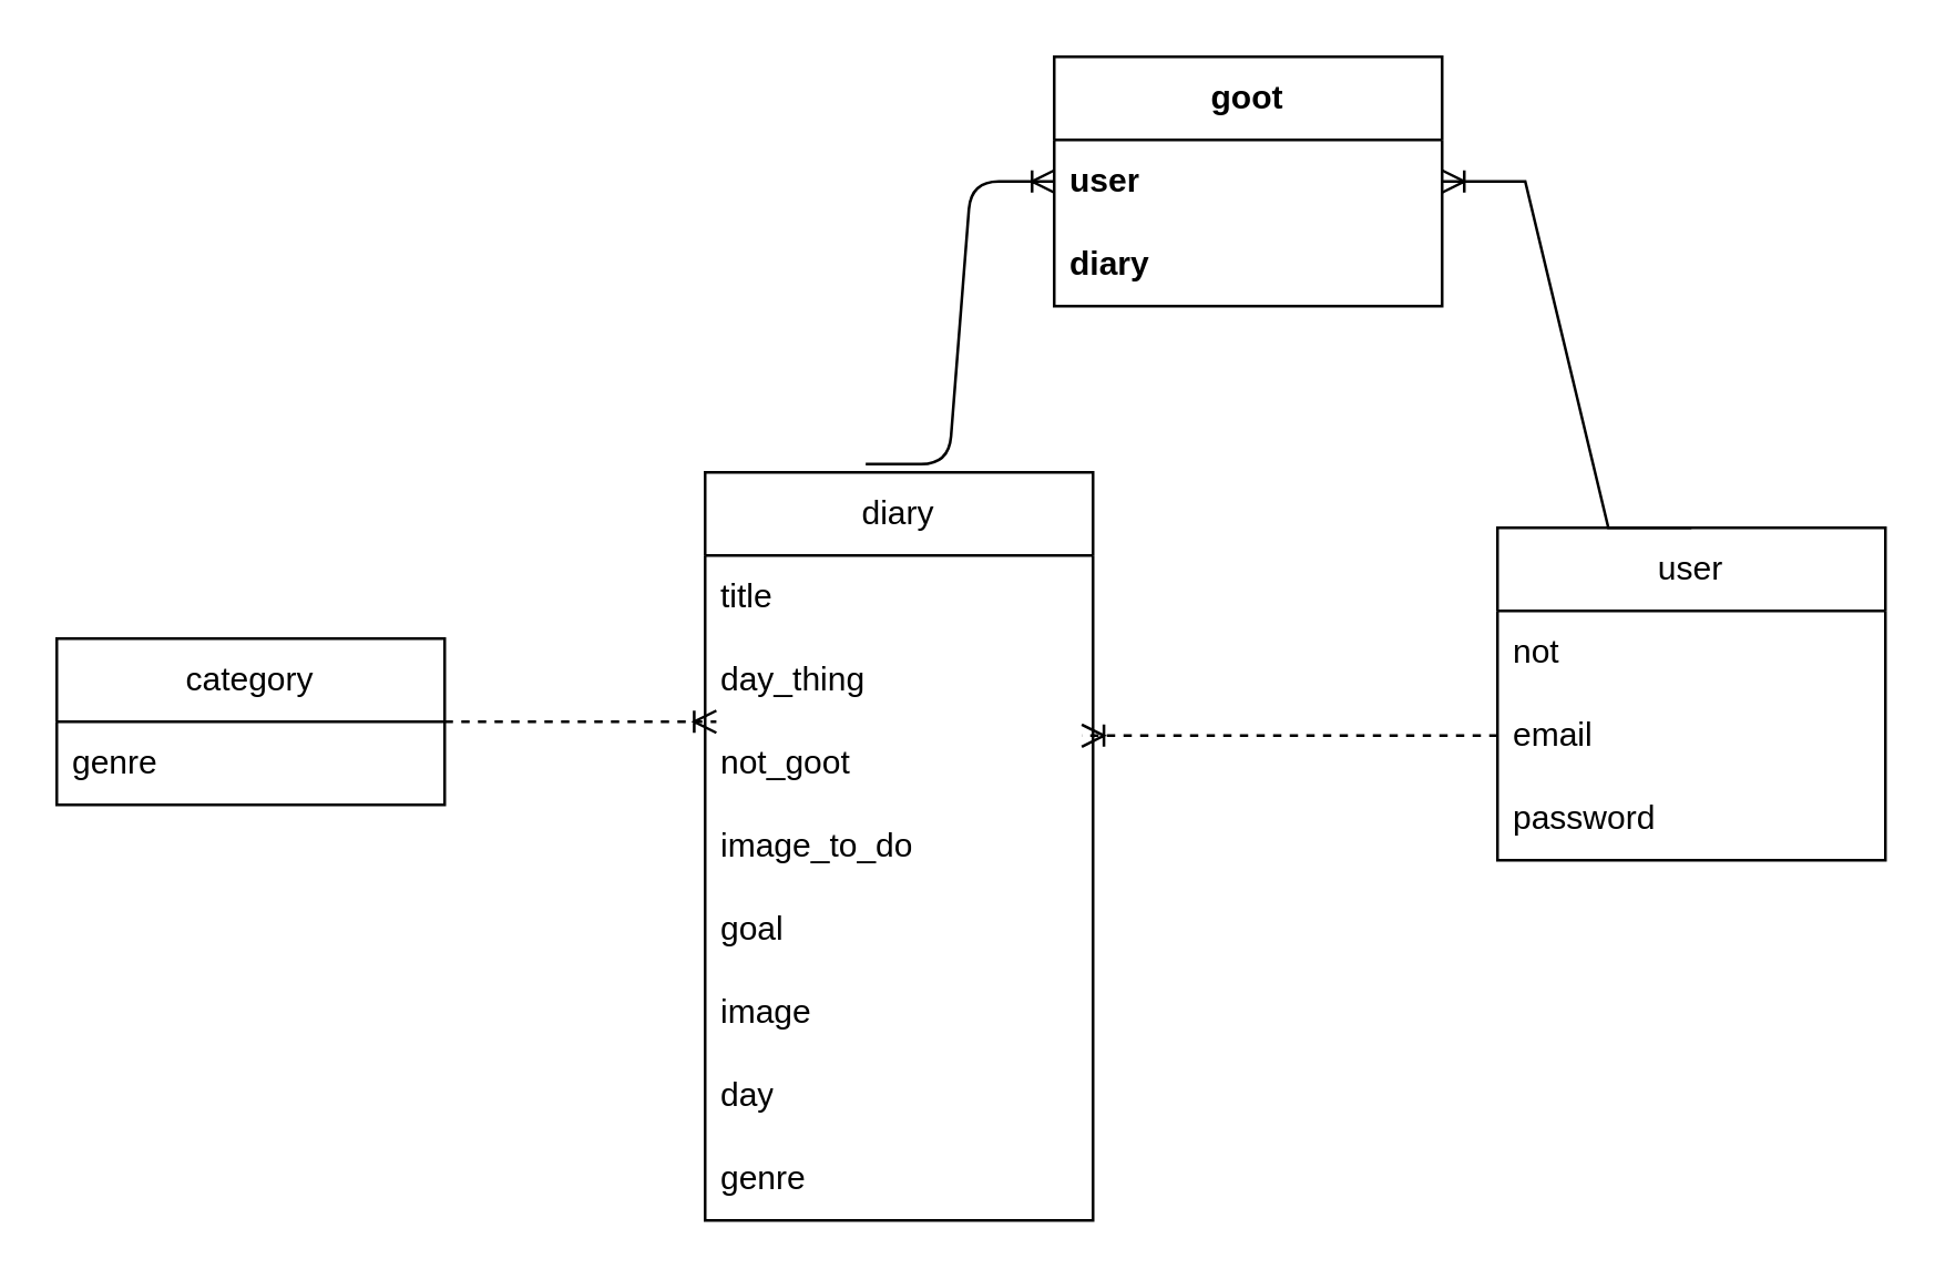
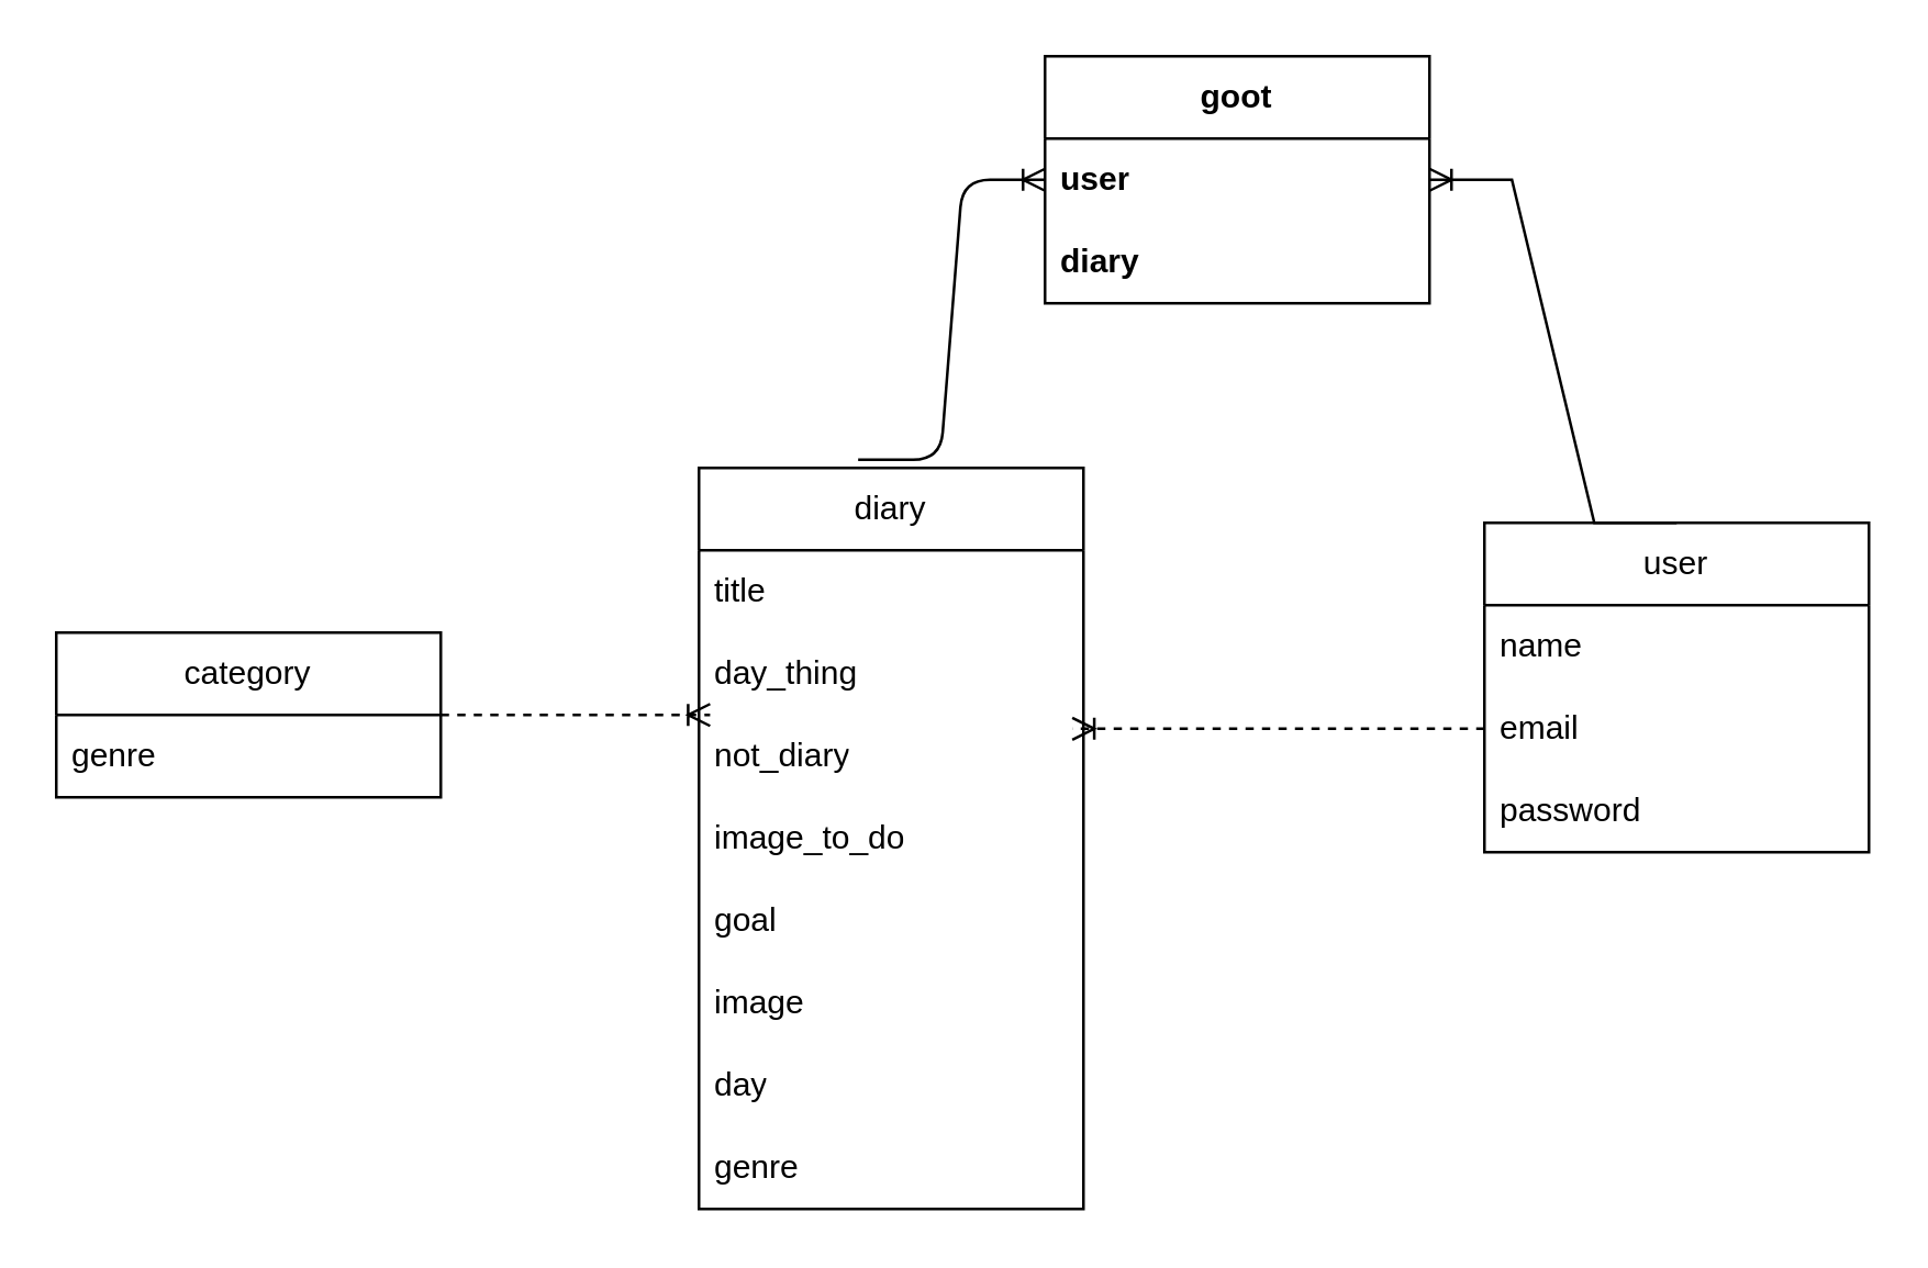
  <mxCell id="0" />
  <mxCell id="1" parent="0" />
  <mxCell id="2" value="category" style="swimlane;fontStyle=0;childLayout=stackLayout;horizontal=1;startSize=30;horizontalStack=0;resizeParent=1;resizeParentMax=0;resizeLast=0;collapsible=1;marginBottom=0;whiteSpace=wrap;html=1;" parent="1" vertex="1"><mxGeometry x="20" y="230" width="140" height="60" as="geometry" /></mxCell>
  <mxCell id="3" value="genre" style="text;strokeColor=none;fillColor=none;align=left;verticalAlign=middle;spacingLeft=4;spacingRight=4;overflow=hidden;points=[[0,0.5],[1,0.5]];portConstraint=eastwest;rotatable=0;whiteSpace=wrap;html=1;" parent="2" vertex="1"><mxGeometry y="30" width="140" height="30" as="geometry" /></mxCell>
  <mxCell id="4" value="diary" style="swimlane;fontStyle=0;childLayout=stackLayout;horizontal=1;startSize=30;horizontalStack=0;resizeParent=1;resizeParentMax=0;resizeLast=0;collapsible=1;marginBottom=0;whiteSpace=wrap;html=1;" parent="1" vertex="1"><mxGeometry x="254" y="170" width="140" height="270" as="geometry"><mxRectangle y="30" width="140" height="30" as="alternateBounds" /></mxGeometry></mxCell>
  <mxCell id="5" value="title" style="text;strokeColor=none;fillColor=none;align=left;verticalAlign=middle;spacingLeft=4;spacingRight=4;overflow=hidden;points=[[0,0.5],[1,0.5]];portConstraint=eastwest;rotatable=0;whiteSpace=wrap;html=1;" parent="4" vertex="1"><mxGeometry y="30" width="140" height="30" as="geometry" /></mxCell>
  <mxCell id="6" value="day_thing" style="text;strokeColor=none;fillColor=none;align=left;verticalAlign=middle;spacingLeft=4;spacingRight=4;overflow=hidden;points=[[0,0.5],[1,0.5]];portConstraint=eastwest;rotatable=0;whiteSpace=wrap;html=1;" parent="4" vertex="1"><mxGeometry y="60" width="140" height="30" as="geometry" /></mxCell>
- <mxCell id="7" value="not_goot" style="text;strokeColor=none;fillColor=none;align=left;verticalAlign=middle;spacingLeft=4;spacingRight=4;overflow=hidden;points=[[0,0.5],[1,0.5]];portConstraint=eastwest;rotatable=0;whiteSpace=wrap;html=1;" parent="4" vertex="1"><mxGeometry y="90" width="140" height="30" as="geometry" /></mxCell>
+ <mxCell id="7" value="not_diary" style="text;strokeColor=none;fillColor=none;align=left;verticalAlign=middle;spacingLeft=4;spacingRight=4;overflow=hidden;points=[[0,0.5],[1,0.5]];portConstraint=eastwest;rotatable=0;whiteSpace=wrap;html=1;" parent="4" vertex="1"><mxGeometry y="90" width="140" height="30" as="geometry" /></mxCell>
  <mxCell id="8" value="image_to_do" style="text;strokeColor=none;fillColor=none;align=left;verticalAlign=middle;spacingLeft=4;spacingRight=4;overflow=hidden;points=[[0,0.5],[1,0.5]];portConstraint=eastwest;rotatable=0;whiteSpace=wrap;html=1;" parent="4" vertex="1"><mxGeometry y="120" width="140" height="30" as="geometry" /></mxCell>
  <mxCell id="9" value="goal" style="text;strokeColor=none;fillColor=none;align=left;verticalAlign=middle;spacingLeft=4;spacingRight=4;overflow=hidden;points=[[0,0.5],[1,0.5]];portConstraint=eastwest;rotatable=0;whiteSpace=wrap;html=1;" parent="4" vertex="1"><mxGeometry y="150" width="140" height="30" as="geometry" /></mxCell>
  <mxCell id="10" value="image" style="text;strokeColor=none;fillColor=none;align=left;verticalAlign=middle;spacingLeft=4;spacingRight=4;overflow=hidden;points=[[0,0.5],[1,0.5]];portConstraint=eastwest;rotatable=0;whiteSpace=wrap;html=1;" parent="4" vertex="1"><mxGeometry y="180" width="140" height="30" as="geometry" /></mxCell>
  <mxCell id="11" value="day" style="text;strokeColor=none;fillColor=none;align=left;verticalAlign=middle;spacingLeft=4;spacingRight=4;overflow=hidden;points=[[0,0.5],[1,0.5]];portConstraint=eastwest;rotatable=0;whiteSpace=wrap;html=1;" parent="4" vertex="1"><mxGeometry y="210" width="140" height="30" as="geometry" /></mxCell>
  <mxCell id="12" value="genre" style="text;strokeColor=none;fillColor=none;align=left;verticalAlign=middle;spacingLeft=4;spacingRight=4;overflow=hidden;points=[[0,0.5],[1,0.5]];portConstraint=eastwest;rotatable=0;whiteSpace=wrap;html=1;" parent="4" vertex="1"><mxGeometry y="240" width="140" height="30" as="geometry" /></mxCell>
  <mxCell id="13" value="user" style="swimlane;fontStyle=0;childLayout=stackLayout;horizontal=1;startSize=30;horizontalStack=0;resizeParent=1;resizeParentMax=0;resizeLast=0;collapsible=1;marginBottom=0;whiteSpace=wrap;html=1;" parent="1" vertex="1"><mxGeometry x="540" y="190" width="140" height="120" as="geometry" /></mxCell>
- <mxCell id="14" value="not" style="text;strokeColor=none;fillColor=none;align=left;verticalAlign=middle;spacingLeft=4;spacingRight=4;overflow=hidden;points=[[0,0.5],[1,0.5]];portConstraint=eastwest;rotatable=0;whiteSpace=wrap;html=1;" parent="13" vertex="1"><mxGeometry y="30" width="140" height="30" as="geometry" /></mxCell>
+ <mxCell id="14" value="name" style="text;strokeColor=none;fillColor=none;align=left;verticalAlign=middle;spacingLeft=4;spacingRight=4;overflow=hidden;points=[[0,0.5],[1,0.5]];portConstraint=eastwest;rotatable=0;whiteSpace=wrap;html=1;" parent="13" vertex="1"><mxGeometry y="30" width="140" height="30" as="geometry" /></mxCell>
  <mxCell id="15" value="email" style="text;strokeColor=none;fillColor=none;align=left;verticalAlign=middle;spacingLeft=4;spacingRight=4;overflow=hidden;points=[[0,0.5],[1,0.5]];portConstraint=eastwest;rotatable=0;whiteSpace=wrap;html=1;" parent="13" vertex="1"><mxGeometry y="60" width="140" height="30" as="geometry" /></mxCell>
  <mxCell id="16" value="password" style="text;strokeColor=none;fillColor=none;align=left;verticalAlign=middle;spacingLeft=4;spacingRight=4;overflow=hidden;points=[[0,0.5],[1,0.5]];portConstraint=eastwest;rotatable=0;whiteSpace=wrap;html=1;" parent="13" vertex="1"><mxGeometry y="90" width="140" height="30" as="geometry" /></mxCell>
  <mxCell id="17" value="" style="edgeStyle=entityRelationEdgeStyle;fontSize=12;html=1;endArrow=ERoneToMany;rounded=0;exitX=1;exitY=0.5;exitDx=0;exitDy=0;entryX=0.029;entryY=0;entryDx=0;entryDy=0;entryPerimeter=0;dashed=1;" parent="1" source="2" target="7" edge="1"><mxGeometry x="1" y="-134" width="100" height="100" relative="1" as="geometry"><mxPoint x="170" y="259.5" as="sourcePoint" /><mxPoint x="240" y="259.5" as="targetPoint" /><mxPoint x="60" y="-14" as="offset" /></mxGeometry></mxCell>
  <mxCell id="18" value="" style="edgeStyle=entityRelationEdgeStyle;fontSize=12;html=1;endArrow=ERoneToMany;rounded=0;exitX=0.5;exitY=0;exitDx=0;exitDy=0;entryX=1;entryY=0.5;entryDx=0;entryDy=0;" parent="1" source="13" target="21" edge="1"><mxGeometry width="100" height="100" relative="1" as="geometry"><mxPoint x="600" y="130" as="sourcePoint" /><mxPoint x="630" y="40" as="targetPoint" /></mxGeometry></mxCell>
  <mxCell id="19" value="" style="edgeStyle=entityRelationEdgeStyle;fontSize=12;html=1;endArrow=ERoneToMany;rounded=0;exitX=0;exitY=0.5;exitDx=0;exitDy=0;entryX=0.971;entryY=0.167;entryDx=0;entryDy=0;entryPerimeter=0;dashed=1;" parent="1" source="15" target="7" edge="1"><mxGeometry width="100" height="100" relative="1" as="geometry"><mxPoint x="240" y="270" as="sourcePoint" /><mxPoint x="340" y="170" as="targetPoint" /></mxGeometry></mxCell>
  <mxCell id="20" value="&lt;span style=&quot;font-weight: 700;&quot;&gt;goot&lt;/span&gt;" style="swimlane;fontStyle=0;childLayout=stackLayout;horizontal=1;startSize=30;horizontalStack=0;resizeParent=1;resizeParentMax=0;resizeLast=0;collapsible=1;marginBottom=0;whiteSpace=wrap;html=1;" vertex="1" parent="1"><mxGeometry x="380" y="20" width="140" height="90" as="geometry" /></mxCell>
  <mxCell id="21" value="&lt;div style=&quot;text-align: center;&quot;&gt;&lt;span style=&quot;background-color: initial;&quot;&gt;&lt;b&gt;user&lt;/b&gt;&lt;/span&gt;&lt;/div&gt;" style="text;strokeColor=none;fillColor=none;align=left;verticalAlign=middle;spacingLeft=4;spacingRight=4;overflow=hidden;points=[[0,0.5],[1,0.5]];portConstraint=eastwest;rotatable=0;whiteSpace=wrap;html=1;" vertex="1" parent="20"><mxGeometry y="30" width="140" height="30" as="geometry" /></mxCell>
  <mxCell id="22" value="&lt;div style=&quot;text-align: center;&quot;&gt;&lt;span style=&quot;background-color: initial;&quot;&gt;&lt;b&gt;diary&lt;/b&gt;&lt;/span&gt;&lt;/div&gt;" style="text;strokeColor=none;fillColor=none;align=left;verticalAlign=middle;spacingLeft=4;spacingRight=4;overflow=hidden;points=[[0,0.5],[1,0.5]];portConstraint=eastwest;rotatable=0;whiteSpace=wrap;html=1;" vertex="1" parent="20"><mxGeometry y="60" width="140" height="30" as="geometry" /></mxCell>
  <mxCell id="23" value="" style="edgeStyle=entityRelationEdgeStyle;fontSize=12;html=1;endArrow=ERoneToMany;exitX=0.414;exitY=-0.011;exitDx=0;exitDy=0;exitPerimeter=0;entryX=0;entryY=0.5;entryDx=0;entryDy=0;" edge="1" parent="1" source="4" target="21"><mxGeometry width="100" height="100" relative="1" as="geometry"><mxPoint x="290" y="120" as="sourcePoint" /><mxPoint x="390" y="20" as="targetPoint" /></mxGeometry></mxCell>
